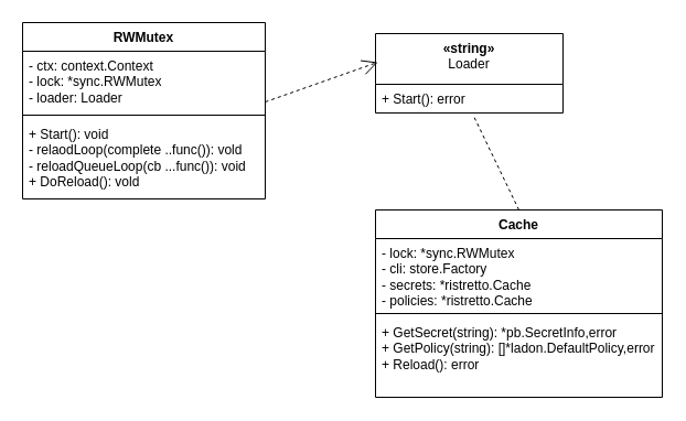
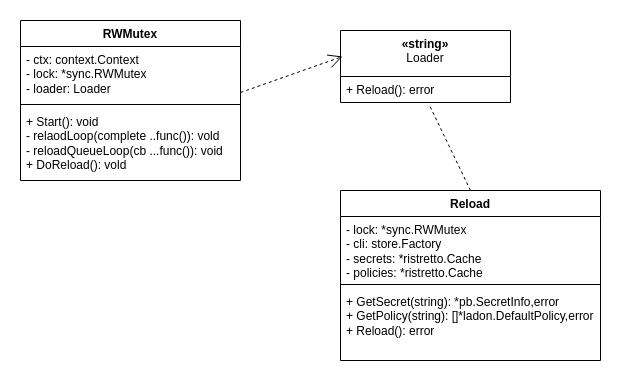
  <mxCell id="0" />
  <mxCell id="1" parent="0" />
  <mxCell id="2" value="RWMutex" style="swimlane;fontStyle=1;align=center;verticalAlign=top;childLayout=stackLayout;horizontal=1;startSize=26;horizontalStack=0;resizeParent=1;resizeParentMax=0;resizeLast=0;collapsible=1;marginBottom=0;whiteSpace=wrap;html=1;" vertex="1" parent="1"><mxGeometry x="20" y="20" width="220" height="160" as="geometry" /></mxCell>
  <mxCell id="3" value="- ctx: context.Context&lt;br&gt;- lock: *sync.RWMutex&lt;br&gt;- loader: Loader" style="text;strokeColor=none;fillColor=none;align=left;verticalAlign=top;spacingLeft=4;spacingRight=4;overflow=hidden;rotatable=0;points=[[0,0.5],[1,0.5]];portConstraint=eastwest;whiteSpace=wrap;html=1;" vertex="1" parent="2"><mxGeometry y="26" width="220" height="54" as="geometry" /></mxCell>
  <mxCell id="4" value="" style="line;strokeWidth=1;fillColor=none;align=left;verticalAlign=middle;spacingTop=-1;spacingLeft=3;spacingRight=3;rotatable=0;labelPosition=right;points=[];portConstraint=eastwest;strokeColor=inherit;" vertex="1" parent="2"><mxGeometry y="80" width="220" height="8" as="geometry" /></mxCell>
  <mxCell id="5" value="+ Start(): void&lt;br&gt;- relaodLoop(complete ..func()): vold&lt;br&gt;- reloadQueueLoop(cb ...func()): void&lt;br&gt;+ DoReload(): vold" style="text;strokeColor=none;fillColor=none;align=left;verticalAlign=top;spacingLeft=4;spacingRight=4;overflow=hidden;rotatable=0;points=[[0,0.5],[1,0.5]];portConstraint=eastwest;whiteSpace=wrap;html=1;" vertex="1" parent="2"><mxGeometry y="88" width="220" height="72" as="geometry" /></mxCell>
  <mxCell id="6" value="«string»&lt;br style=&quot;border-color: var(--border-color); font-weight: 400;&quot;&gt;&lt;span style=&quot;border-color: var(--border-color); font-weight: normal;&quot;&gt;Loader&lt;/span&gt;" style="swimlane;fontStyle=1;align=center;verticalAlign=top;childLayout=stackLayout;horizontal=1;startSize=46;horizontalStack=0;resizeParent=1;resizeParentMax=0;resizeLast=0;collapsible=1;marginBottom=0;whiteSpace=wrap;html=1;" vertex="1" parent="1"><mxGeometry x="340" y="30" width="170" height="72" as="geometry" /></mxCell>
- <mxCell id="7" value="+ Start(): error" style="text;strokeColor=none;fillColor=none;align=left;verticalAlign=top;spacingLeft=4;spacingRight=4;overflow=hidden;rotatable=0;points=[[0,0.5],[1,0.5]];portConstraint=eastwest;whiteSpace=wrap;html=1;" vertex="1" parent="6"><mxGeometry y="46" width="170" height="26" as="geometry" /></mxCell>
+ <mxCell id="7" value="+ Reload(): error" style="text;strokeColor=none;fillColor=none;align=left;verticalAlign=top;spacingLeft=4;spacingRight=4;overflow=hidden;rotatable=0;points=[[0,0.5],[1,0.5]];portConstraint=eastwest;whiteSpace=wrap;html=1;" vertex="1" parent="6"><mxGeometry y="46" width="170" height="26" as="geometry" /></mxCell>
  <mxCell id="8" value="" style="endArrow=open;endSize=12;dashed=1;html=1;rounded=0;exitX=1;exitY=0.852;exitDx=0;exitDy=0;exitPerimeter=0;entryX=0.012;entryY=0.361;entryDx=0;entryDy=0;entryPerimeter=0;" edge="1" parent="1" source="3" target="6"><mxGeometry width="160" relative="1" as="geometry"><mxPoint x="230" y="270" as="sourcePoint" /><mxPoint x="390" y="270" as="targetPoint" /></mxGeometry></mxCell>
- <mxCell id="9" value="Cache" style="swimlane;fontStyle=1;align=center;verticalAlign=top;childLayout=stackLayout;horizontal=1;startSize=26;horizontalStack=0;resizeParent=1;resizeParentMax=0;resizeLast=0;collapsible=1;marginBottom=0;whiteSpace=wrap;html=1;" vertex="1" parent="1"><mxGeometry x="340" y="190" width="260" height="170" as="geometry" /></mxCell>
+ <mxCell id="9" value="Reload" style="swimlane;fontStyle=1;align=center;verticalAlign=top;childLayout=stackLayout;horizontal=1;startSize=26;horizontalStack=0;resizeParent=1;resizeParentMax=0;resizeLast=0;collapsible=1;marginBottom=0;whiteSpace=wrap;html=1;" vertex="1" parent="1"><mxGeometry x="340" y="190" width="260" height="170" as="geometry" /></mxCell>
  <mxCell id="10" value="- lock: *sync.RWMutex&lt;br&gt;- cli: store.Factory&lt;br&gt;- secrets: *ristretto.Cache&lt;br&gt;- policies: *ristretto.Cache" style="text;strokeColor=none;fillColor=none;align=left;verticalAlign=top;spacingLeft=4;spacingRight=4;overflow=hidden;rotatable=0;points=[[0,0.5],[1,0.5]];portConstraint=eastwest;whiteSpace=wrap;html=1;" vertex="1" parent="9"><mxGeometry y="26" width="260" height="64" as="geometry" /></mxCell>
  <mxCell id="11" value="" style="line;strokeWidth=1;fillColor=none;align=left;verticalAlign=middle;spacingTop=-1;spacingLeft=3;spacingRight=3;rotatable=0;labelPosition=right;points=[];portConstraint=eastwest;strokeColor=inherit;" vertex="1" parent="9"><mxGeometry y="90" width="260" height="8" as="geometry" /></mxCell>
  <mxCell id="12" value="+ GetSecret(string): *pb.SecretInfo,error&lt;br&gt;+ GetPolicy(string): []*ladon.DefaultPolicy,error&lt;br&gt;+ Reload(): error" style="text;strokeColor=none;fillColor=none;align=left;verticalAlign=top;spacingLeft=4;spacingRight=4;overflow=hidden;rotatable=0;points=[[0,0.5],[1,0.5]];portConstraint=eastwest;whiteSpace=wrap;html=1;" vertex="1" parent="9"><mxGeometry y="98" width="260" height="72" as="geometry" /></mxCell>
  <mxCell id="13" value="" style="endArrow=none;dashed=1;endFill=0;endSize=12;html=1;rounded=0;entryX=0.524;entryY=1.115;entryDx=0;entryDy=0;entryPerimeter=0;exitX=0.5;exitY=0;exitDx=0;exitDy=0;" edge="1" parent="1" source="9" target="7"><mxGeometry width="160" relative="1" as="geometry"><mxPoint x="230" y="270" as="sourcePoint" /><mxPoint x="390" y="270" as="targetPoint" /></mxGeometry></mxCell>
